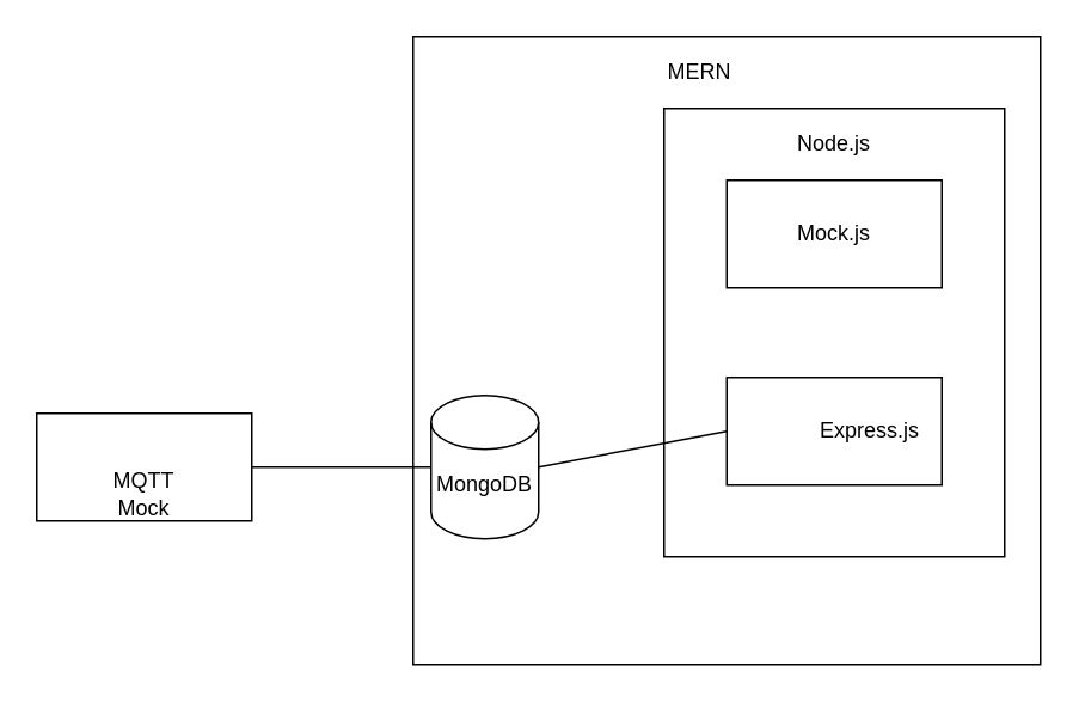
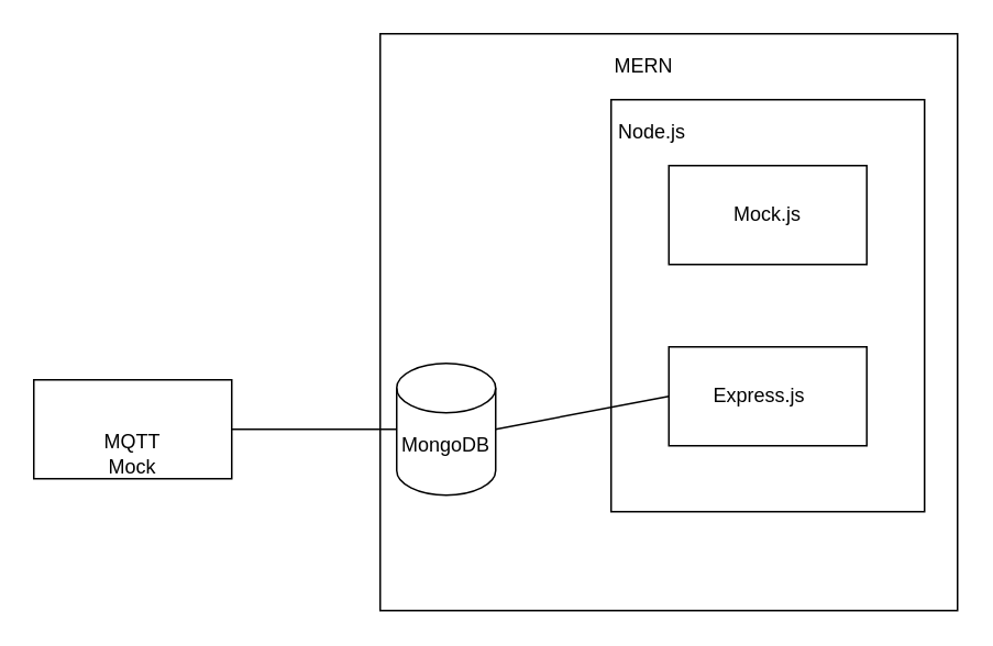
  <mxCell id="0" />
  <mxCell id="1" parent="0" />
  <mxCell id="2" value="" style="whiteSpace=wrap;html=1;aspect=fixed;" vertex="1" parent="1"><mxGeometry x="230" width="350" height="350" as="geometry" y="20" /></mxCell>
  <mxCell id="3" value="" style="rounded=0;whiteSpace=wrap;html=1;" vertex="1" parent="1"><mxGeometry x="370" y="60" width="190" height="250" as="geometry" /></mxCell>
  <mxCell id="4" value="" style="rounded=0;whiteSpace=wrap;html=1;" vertex="1" parent="1"><mxGeometry x="20" y="230" width="120" height="60" as="geometry" /></mxCell>
  <mxCell id="5" value="" style="rounded=0;whiteSpace=wrap;html=1;" vertex="1" parent="1"><mxGeometry x="405" y="210" width="120" height="60" as="geometry" /></mxCell>
  <mxCell id="6" value="" style="shape=cylinder3;whiteSpace=wrap;html=1;boundedLbl=1;backgroundOutline=1;size=15;" vertex="1" parent="1"><mxGeometry x="240" y="220" width="60" height="80" as="geometry" /></mxCell>
  <mxCell id="7" value="" style="rounded=0;whiteSpace=wrap;html=1;" vertex="1" parent="1"><mxGeometry x="405" y="100" width="120" height="60" as="geometry" /></mxCell>
  <mxCell id="8" value="MQTT Mock" style="text;html=1;strokeColor=none;fillColor=none;align=center;verticalAlign=middle;whiteSpace=wrap;rounded=0;" vertex="1" parent="1"><mxGeometry x="60" y="265" width="40" height="20" as="geometry" /></mxCell>
  <mxCell id="9" value="MongoDB" style="text;html=1;strokeColor=none;fillColor=none;align=center;verticalAlign=middle;whiteSpace=wrap;rounded=0;" vertex="1" parent="1"><mxGeometry x="250" y="260" width="40" height="20" as="geometry" /></mxCell>
- <mxCell id="10" value="Node.js" style="text;html=1;strokeColor=none;fillColor=none;align=center;verticalAlign=middle;whiteSpace=wrap;rounded=0;" vertex="1" parent="1"><mxGeometry x="445" y="70" width="40" height="20" as="geometry" /></mxCell>
+ <mxCell id="10" value="Node.js" style="text;html=1;strokeColor=none;fillColor=none;align=center;verticalAlign=middle;whiteSpace=wrap;rounded=0;" vertex="1" parent="1"><mxGeometry x="375" y="70" width="40" height="20" as="geometry" /></mxCell>
  <mxCell id="11" value="Mock.js" style="text;html=1;strokeColor=none;fillColor=none;align=center;verticalAlign=middle;whiteSpace=wrap;rounded=0;" vertex="1" parent="1"><mxGeometry x="445" y="120" width="40" height="20" as="geometry" /></mxCell>
- <mxCell id="12" value="Express.js" style="text;html=1;strokeColor=none;fillColor=none;align=center;verticalAlign=middle;whiteSpace=wrap;rounded=0;" vertex="1" parent="1"><mxGeometry x="465" y="230" width="40" height="20" as="geometry" /></mxCell>
+ <mxCell id="12" value="Express.js" style="text;html=1;strokeColor=none;fillColor=none;align=center;verticalAlign=middle;whiteSpace=wrap;rounded=0;" vertex="1" parent="1"><mxGeometry x="440" y="230" width="40" height="20" as="geometry" /></mxCell>
  <mxCell id="13" value="MERN" style="text;html=1;strokeColor=none;fillColor=none;align=center;verticalAlign=middle;whiteSpace=wrap;rounded=0;" vertex="1" parent="1"><mxGeometry x="370" y="30" width="40" height="20" as="geometry" /></mxCell>
  <mxCell id="14" value="" style="endArrow=none;html=1;entryX=0;entryY=0.5;entryDx=0;entryDy=0;entryPerimeter=0;exitX=1;exitY=0.5;exitDx=0;exitDy=0;" edge="1" parent="1" source="4" target="6"><mxGeometry width="50" height="50" relative="1" as="geometry"><mxPoint x="150" y="350" as="sourcePoint" /><mxPoint x="200" y="300" as="targetPoint" /></mxGeometry></mxCell>
  <mxCell id="15" value="" style="endArrow=none;html=1;entryX=0;entryY=0.5;entryDx=0;entryDy=0;exitX=1;exitY=0.5;exitDx=0;exitDy=0;exitPerimeter=0;" edge="1" parent="1" source="6" target="5"><mxGeometry width="50" height="50" relative="1" as="geometry"><mxPoint x="80" y="420" as="sourcePoint" /><mxPoint x="130" y="370" as="targetPoint" /></mxGeometry></mxCell>
